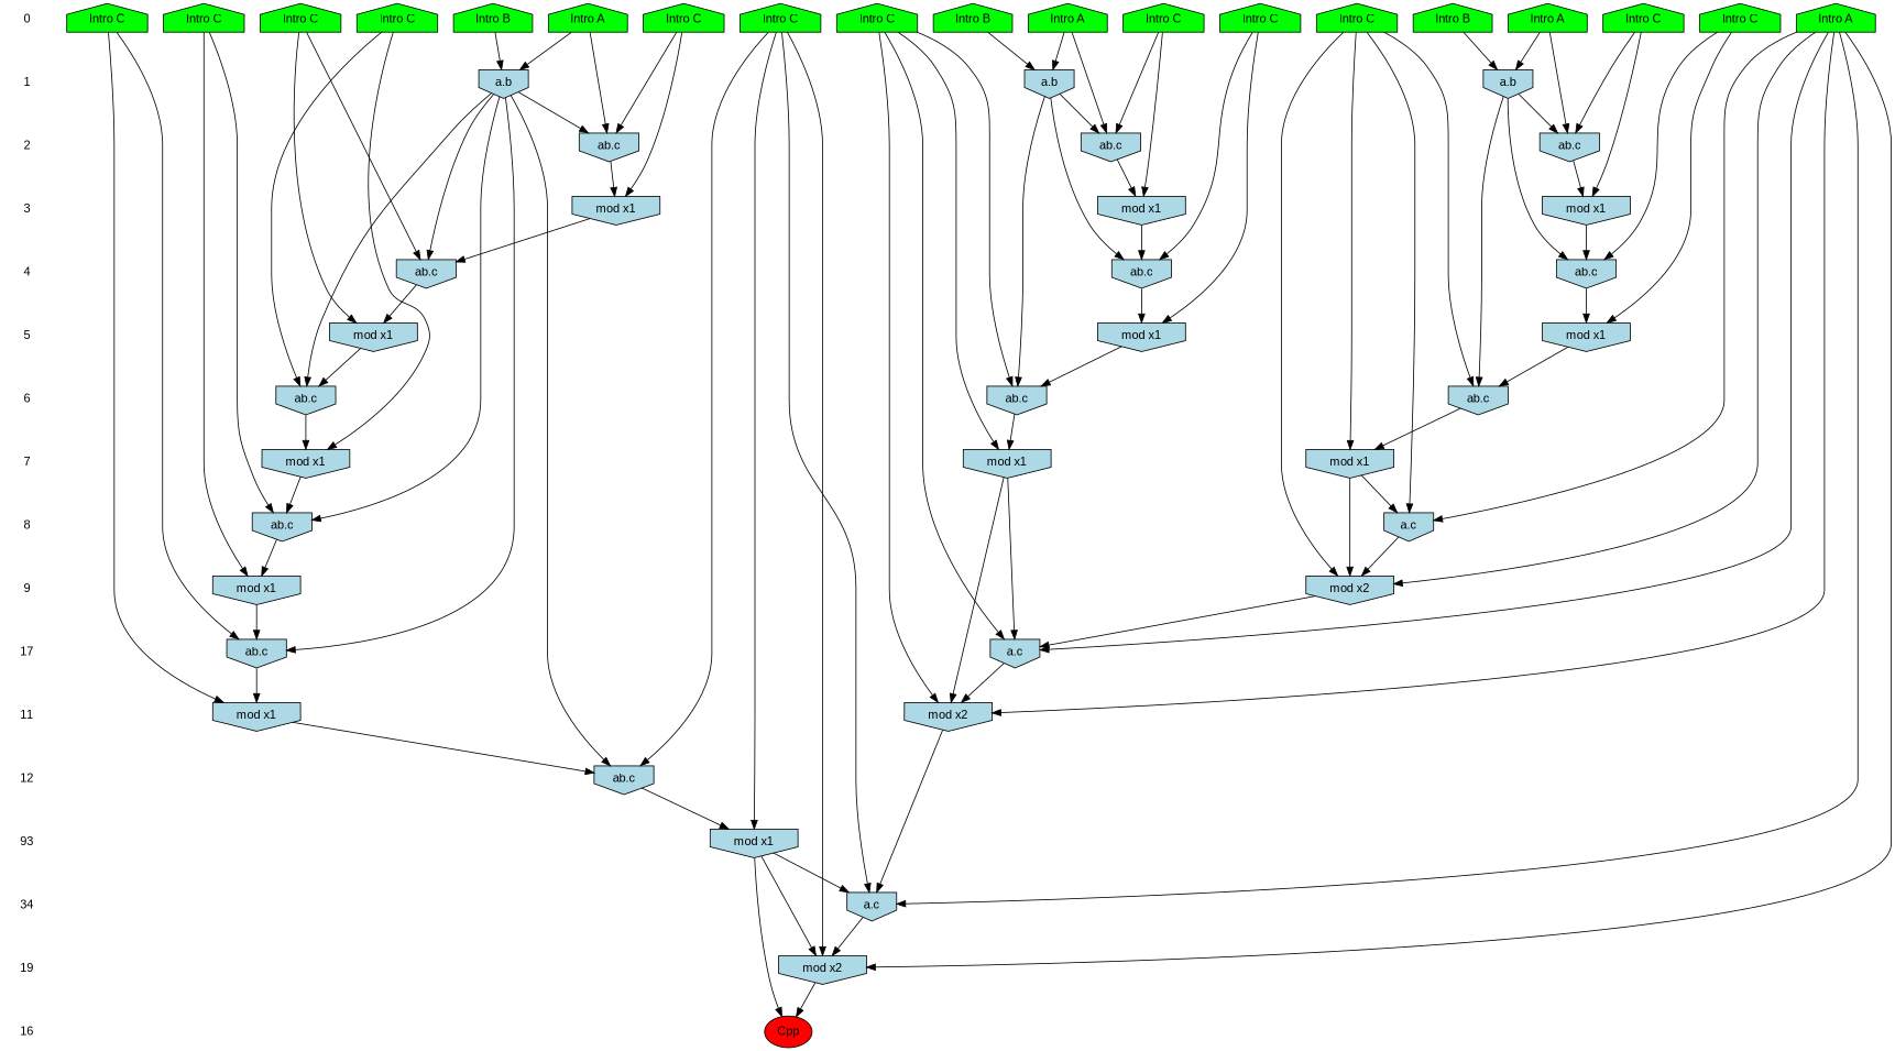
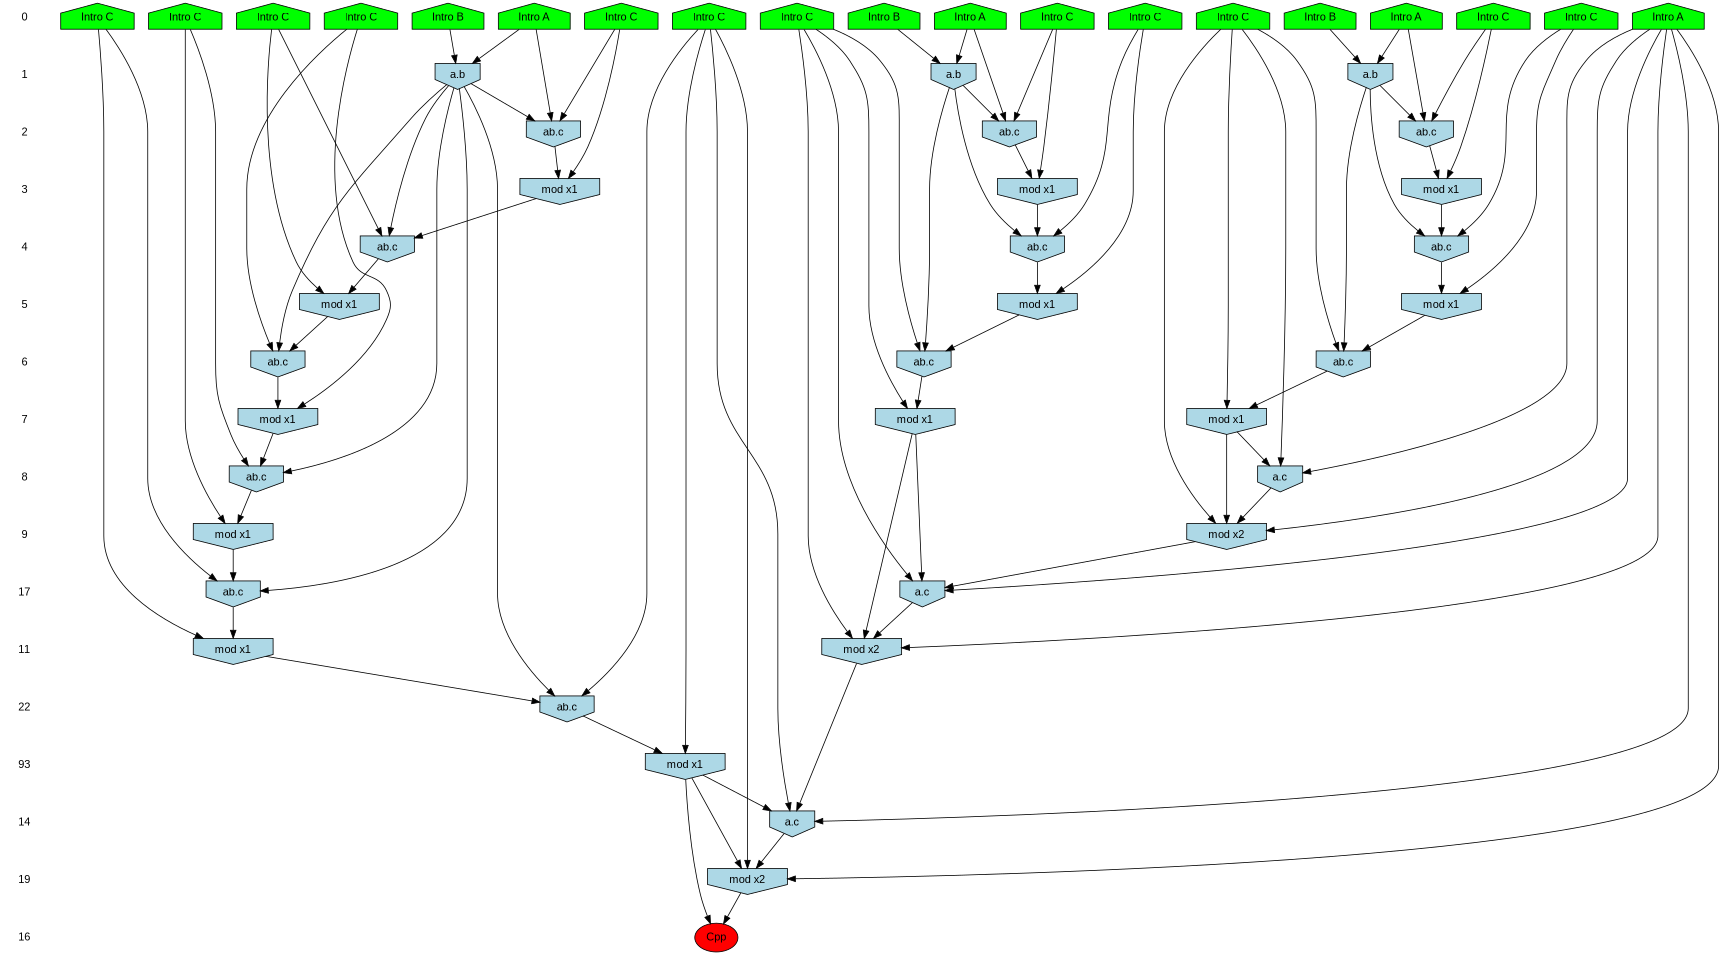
  digraph {
    fontname="Liberation Sans"
    ranksep=.5
    node [fontname="Liberation Sans" shape=invhouse fillcolor=lightblue style=filled]
    edge [fontname="Liberation Sans"]
    0 [shape=plaintext fillcolor="" style=""]
    n2 [fillcolor=green label="Intro B" shape=house]
    n3 [fillcolor=green label="Intro B" shape=house]
    n4 [fillcolor=green label="Intro A" shape=house]
    n5 [fillcolor=green label="Intro A" shape=house]
    n6 [fillcolor=green label="Intro A" shape=house]
    n7 [fillcolor=green label="Intro B" shape=house]
    n8 [fillcolor=green label="Intro A" shape=house]
    n9 [fillcolor=green label="Intro C" shape=house]
    n10 [fillcolor=green label="Intro C" shape=house]
    n11 [fillcolor=green label="Intro C" shape=house]
    n12 [fillcolor=green label="Intro C" shape=house]
    n13 [fillcolor=green label="Intro C" shape=house]
    n14 [fillcolor=green label="Intro C" shape=house]
    n15 [fillcolor=green label="Intro C" shape=house]
    n16 [fillcolor=green label="Intro C" shape=house]
    n17 [fillcolor=green label="Intro C" shape=house]
    n18 [fillcolor=green label="Intro C" shape=house]
    n19 [fillcolor=green label="Intro C" shape=house]
    n20 [fillcolor=green label="Intro C" shape=house]
    1 [shape=plaintext fillcolor="" style=""]
    n22 [label="a.b"]
    n23 [label="a.b"]
    n24 [label="a.b"]
    2 [shape=plaintext fillcolor="" style=""]
    n26 [label="ab.c"]
    n27 [label="ab.c"]
    n28 [label="ab.c"]
    3 [shape=plaintext fillcolor="" style=""]
    n30 [label="mod x1"]
    n31 [label="mod x1"]
    n32 [label="mod x1"]
    4 [shape=plaintext fillcolor="" style=""]
    n34 [label="ab.c"]
    n35 [label="ab.c"]
    n36 [label="ab.c"]
    5 [shape=plaintext fillcolor="" style=""]
    n38 [label="mod x1"]
    n39 [label="mod x1"]
    n40 [label="mod x1"]
    6 [shape=plaintext fillcolor="" style=""]
    n42 [label="ab.c"]
    n43 [label="ab.c"]
    n44 [label="ab.c"]
    7 [shape=plaintext fillcolor="" style=""]
    n46 [label="mod x1"]
    n47 [label="mod x1"]
    n48 [label="mod x1"]
    8 [shape=plaintext fillcolor="" style=""]
    n50 [label="ab.c"]
    n51 [label="a.c"]
    9 [shape=plaintext fillcolor="" style=""]
    n53 [label="mod x1"]
    n54 [label="mod x2"]
    n55 [label=17 shape=plaintext fillcolor="" style=""]
    n56 [label="ab.c"]
    n57 [label="a.c"]
    11 [shape=plaintext fillcolor="" style=""]
    n59 [label="mod x1"]
    n60 [label="mod x2"]
-   12 [shape=plaintext fillcolor="" style=""]
+   12 [shape=plaintext label=22 fillcolor="" style=""]
    n62 [label="ab.c"]
    n63 [label=93 shape=plaintext fillcolor="" style=""]
    n64 [label="mod x1"]
-   14 [shape=plaintext label=34 fillcolor="" style=""]
+   14 [shape=plaintext fillcolor="" style=""]
    n66 [label="a.c"]
    n67 [label=19 shape=plaintext fillcolor="" style=""]
    n68 [label="mod x2"]
    16 [shape=plaintext fillcolor="" style=""]
    n70 [fillcolor=red label=Cpp shape=""]
    subgraph sub_1 {
      rank=same
      0
      n2
      n3
      n4
      n5
      n6
      n7
      n8
      n9
      n10
      n11
      n12
      n13
      n14
      n15
      n16
      n17
      n18
      n19
      n20
    }
    subgraph sub_2 {
      rank=same
      1
      n22
      n23
      n24
    }
    subgraph sub_3 {
      rank=same
      2
      n26
      n27
      n28
    }
    subgraph sub_4 {
      rank=same
      3
      n30
      n31
      n32
    }
    subgraph sub_5 {
      rank=same
      4
      n34
      n35
      n36
    }
    subgraph sub_6 {
      rank=same
      5
      n38
      n39
      n40
    }
    subgraph sub_7 {
      rank=same
      6
      n42
      n43
      n44
    }
    subgraph sub_8 {
      rank=same
      7
      n46
      n47
      n48
    }
    subgraph sub_9 {
      rank=same
      8
      n50
      n51
    }
    subgraph sub_10 {
      rank=same
      9
      n53
      n54
    }
    subgraph sub_11 {
      rank=same
      n55
      n56
      n57
    }
    subgraph sub_12 {
      rank=same
      11
      n59
      n60
    }
    subgraph sub_13 {
      rank=same
      12
      n62
    }
    subgraph sub_14 {
      rank=same
      n63
      n64
    }
    subgraph sub_15 {
      rank=same
      14
      n66
    }
    subgraph sub_16 {
      rank=same
      n67
      n68
    }
    subgraph sub_17 {
      rank=same
      16
      n70
    }
    0 -> 1 [style=invis]
    n2 -> n22
    n3 -> n23
    n4 -> n51
    n4 -> n54
    n4 -> n57
    n4 -> n60
    n4 -> n66
    n4 -> n68
    n5 -> n22
    n5 -> n26
    n6 -> n24
    n6 -> n28
    n7 -> n24
    n8 -> n23
    n8 -> n27
    n9 -> n56
    n9 -> n59
    n10 -> n34
    n10 -> n38
    n11 -> n50
    n11 -> n53
    n12 -> n35
    n12 -> n39
    n13 -> n42
    n13 -> n46
    n13 -> n51
    n13 -> n54
    n14 -> n26
    n14 -> n30
    n15 -> n62
    n15 -> n64
    n15 -> n66
    n15 -> n68
    n16 -> n27
    n16 -> n31
    n17 -> n43
    n17 -> n47
    n18 -> n44
    n18 -> n48
    n18 -> n57
    n18 -> n60
    n19 -> n28
    n19 -> n32
    n20 -> n36
    n20 -> n40
    1 -> 2 [style=invis]
    n22 -> n26
    n22 -> n34
    n22 -> n42
    n23 -> n27
    n23 -> n35
    n23 -> n43
    n23 -> n50
    n23 -> n56
    n23 -> n62
    n24 -> n28
    n24 -> n36
    n24 -> n44
    2 -> 3 [style=invis]
    n26 -> n30
    n27 -> n31
    n28 -> n32
    3 -> 4 [style=invis]
    n30 -> n34
    n31 -> n35
    n32 -> n36
    4 -> 5 [style=invis]
    n34 -> n38
    n35 -> n39
    n36 -> n40
    5 -> 6 [style=invis]
    n38 -> n42
    n39 -> n43
    n40 -> n44
    6 -> 7 [style=invis]
    n42 -> n46
    n43 -> n47
    n44 -> n48
    7 -> 8 [style=invis]
    n46 -> n51
    n46 -> n54
    n47 -> n50
    n48 -> n57
    n48 -> n60
    8 -> 9 [style=invis]
    n50 -> n53
    n51 -> n54
    9 -> n55 [style=invis]
    n53 -> n56
    n54 -> n57
    n55 -> 11 [style=invis]
    n56 -> n59
    n57 -> n60
    11 -> 12 [style=invis]
    n59 -> n62
    n60 -> n66
    12 -> n63 [style=invis]
    n62 -> n64
    n63 -> 14 [style=invis]
    n64 -> n66
    n64 -> n68
    n64 -> n70
    14 -> n67 [style=invis]
    n66 -> n68
    n67 -> 16 [style=invis]
    n68 -> n70
  }
